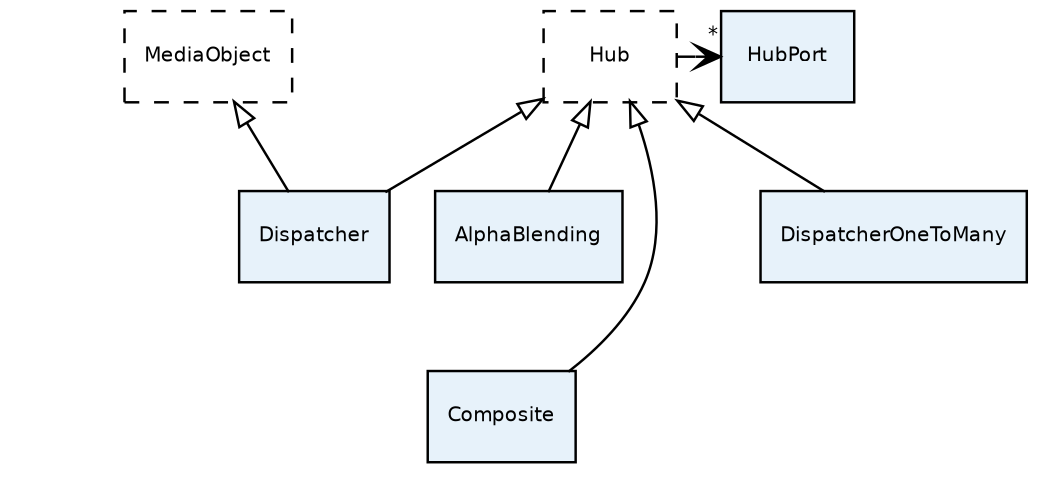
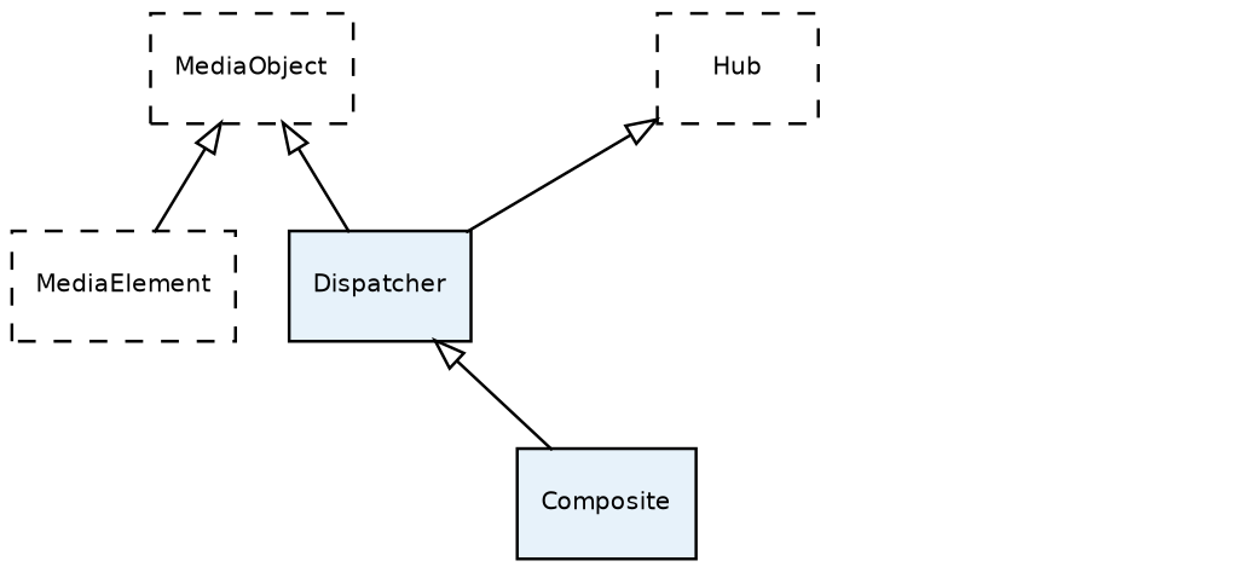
  digraph {
    fontname="Bitstream Vera Sans"
    fontsize=8
    node [fillcolor="#E7F2FA" fontname="Bitstream Vera Sans" fontsize=8 shape=record style=filled]
    edge [arrowtail=empty dir=back fontname="Bitstream Vera Sans" fontsize=8]
    MediaObject [style=dashed]
+   MediaElement [style=dashed]
    Dispatcher
    Hub [style=dashed]
-   HubPort
-   AlphaBlending
    Composite
-   DispatcherOneToMany
+   MediaObject -> MediaElement
    MediaObject -> Dispatcher
    Hub -> Dispatcher
-   Hub -> HubPort [arrowhead=vee constraint=false dir=normal headlabel="*" labelangle=-70.0 labeldistance=0.9]
-   Hub -> AlphaBlending
-   Hub -> Composite
-   Hub -> DispatcherOneToMany
+   Dispatcher -> Composite
  }
